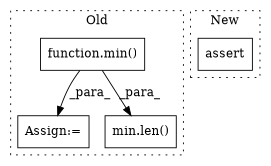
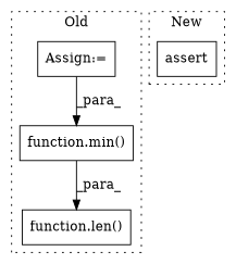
  digraph {
    node [a=75 l="4,1" shape=box]
    n1 [label="function.min()" s="10317,10364"]
    n2 [a=68 l=3 label="Assign:=" s=10314]
-   n3 [label="min.len()" s="10321,10337"]
+   n3 [label="function.len()" s="10321,10337"]
    n4 [a=65 l=7 label=assert s=10129]
    subgraph cluster_1 {
      label=Old
      style=dotted
      n1
      n2
      n3
    }
    subgraph cluster_2 {
      label=New
      style=dotted
      n4
    }
-   n1 -> n2 [label=_para_]
+   n2 -> n1 [label=_para_]
    n1 -> n3 [label=_para_]
  }
